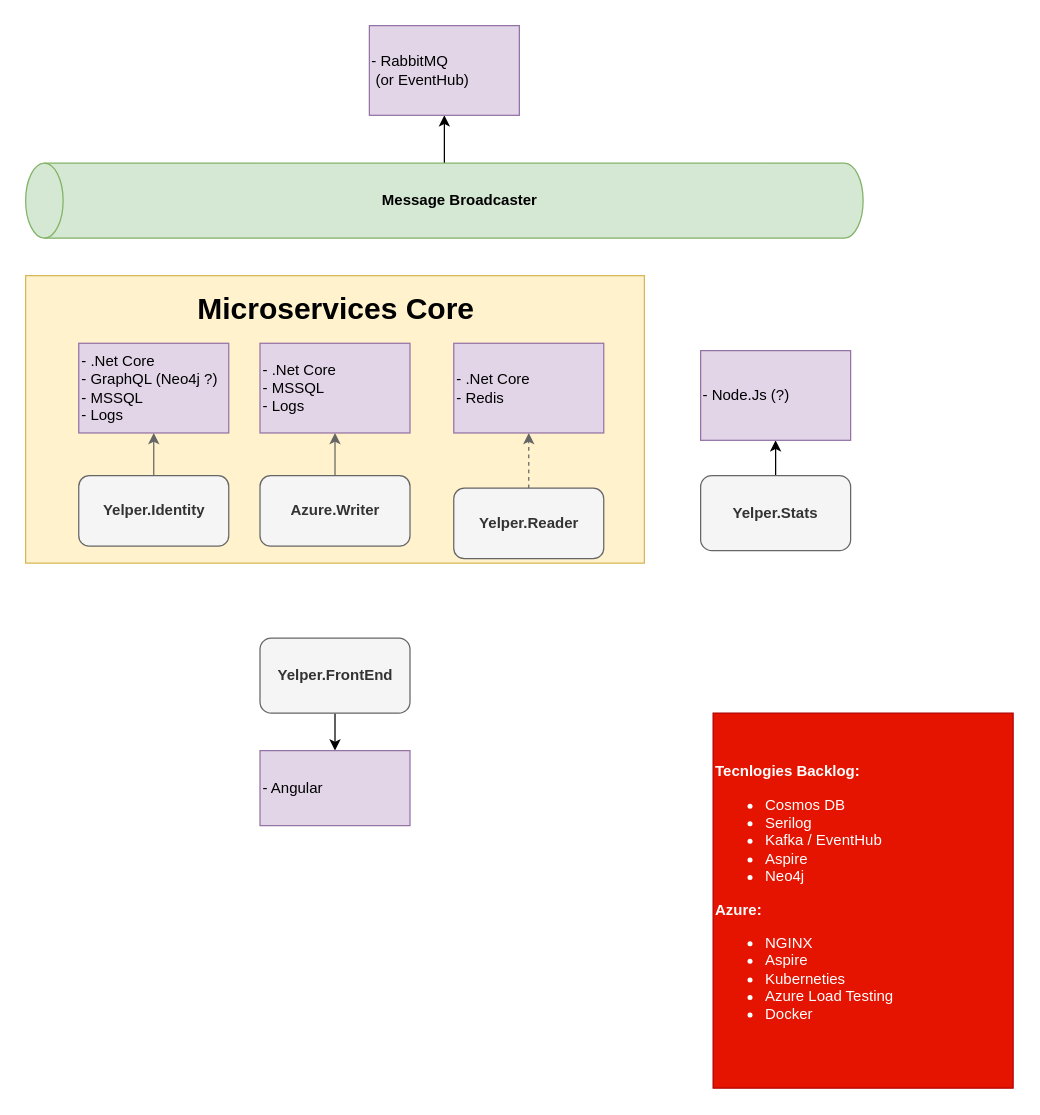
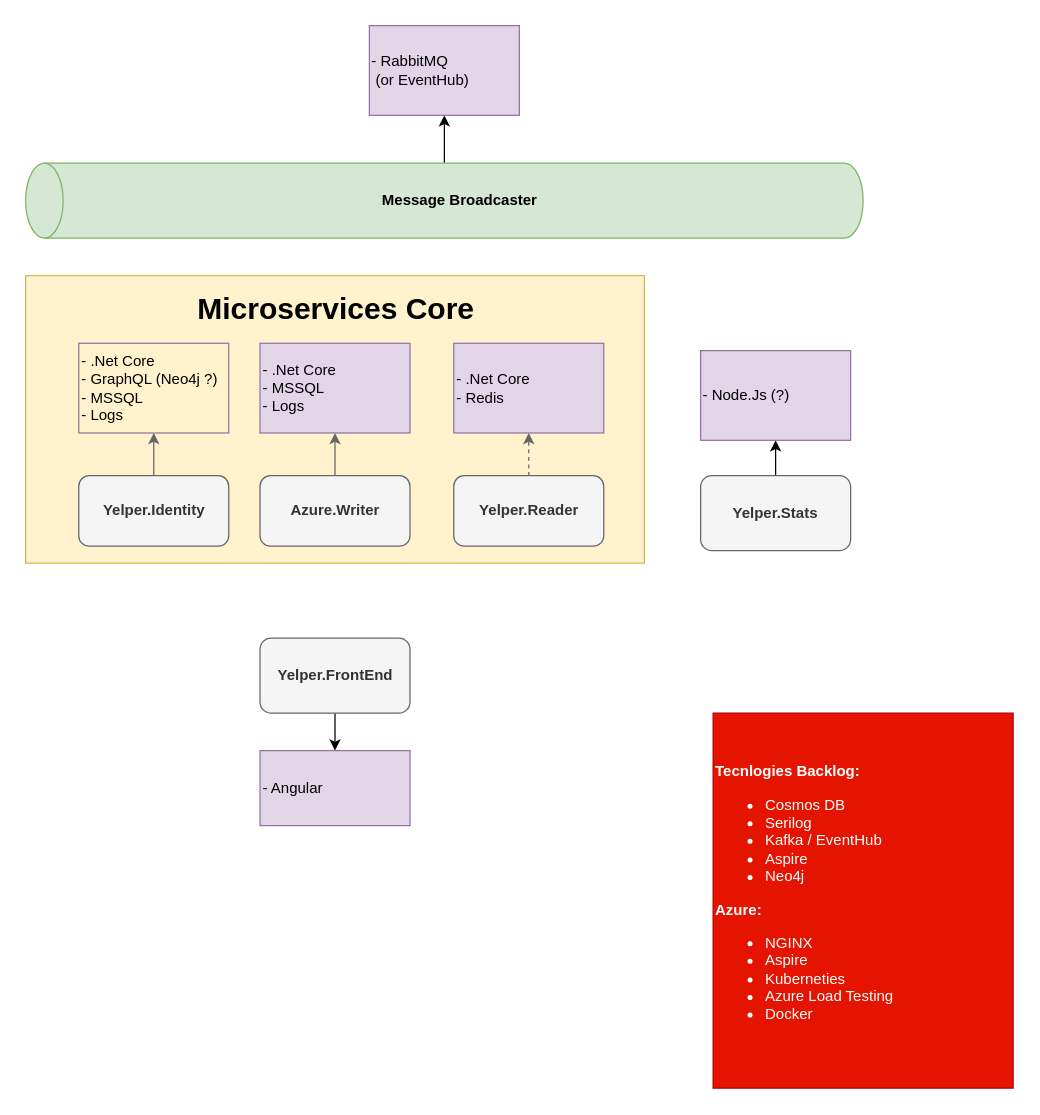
  <mxCell id="0" />
  <mxCell id="1" parent="0" />
  <mxCell id="2" style="edgeStyle=none;html=1;exitX=0.5;exitY=1;exitDx=0;exitDy=0;entryX=0.5;entryY=0;entryDx=0;entryDy=0;fontColor=#000000;" edge="1" parent="1" source="3" target="20"><mxGeometry relative="1" as="geometry" /></mxCell>
  <mxCell id="3" value="Yelper.FrontEnd" style="rounded=1;whiteSpace=wrap;html=1;fillColor=#f5f5f5;fontColor=#333333;strokeColor=#666666;fontStyle=1" vertex="1" parent="1"><mxGeometry x="207.5" y="510" width="120" height="60" as="geometry" /></mxCell>
  <mxCell id="4" style="edgeStyle=none;html=1;exitX=0.5;exitY=0;exitDx=0;exitDy=0;entryX=0.5;entryY=1;entryDx=0;entryDy=0;fontColor=#000000;" edge="1" parent="1" source="5" target="21"><mxGeometry relative="1" as="geometry" /></mxCell>
  <mxCell id="5" value="Yelper.Stats" style="rounded=1;whiteSpace=wrap;html=1;fontStyle=1;fillColor=#f5f5f5;fontColor=#333333;strokeColor=#666666;" vertex="1" parent="1"><mxGeometry x="560" y="380" width="120" height="60" as="geometry" /></mxCell>
  <mxCell id="6" value="" style="group" vertex="1" connectable="0" parent="1"><mxGeometry x="20" y="220" width="495" height="230" as="geometry" /></mxCell>
  <mxCell id="7" value="" style="rounded=0;whiteSpace=wrap;html=1;fillColor=#fff2cc;strokeColor=#d6b656;" vertex="1" parent="6"><mxGeometry width="495" height="230.0" as="geometry" /></mxCell>
  <mxCell id="8" style="edgeStyle=none;html=1;exitX=0.5;exitY=0;exitDx=0;exitDy=0;entryX=0.5;entryY=1;entryDx=0;entryDy=0;fontColor=#000000;fillColor=#f5f5f5;strokeColor=#666666;" edge="1" parent="6" source="9" target="15"><mxGeometry relative="1" as="geometry" /></mxCell>
  <mxCell id="9" value="Yelper.Identity" style="rounded=1;whiteSpace=wrap;html=1;fillColor=#f5f5f5;strokeColor=#666666;fontColor=#333333;fontStyle=1" vertex="1" parent="6"><mxGeometry x="42.5" y="160" width="120" height="56.47" as="geometry" /></mxCell>
  <mxCell id="10" style="edgeStyle=none;html=1;exitX=0.5;exitY=0;exitDx=0;exitDy=0;entryX=0.5;entryY=1;entryDx=0;entryDy=0;fontColor=#000000;fillColor=#f5f5f5;strokeColor=#666666;" edge="1" parent="6" source="11" target="16"><mxGeometry relative="1" as="geometry" /></mxCell>
  <mxCell id="11" value="Azure.Writer" style="rounded=1;whiteSpace=wrap;html=1;fillColor=#f5f5f5;strokeColor=#666666;fontColor=#333333;fontStyle=1" vertex="1" parent="6"><mxGeometry x="187.5" y="160" width="120" height="56.47" as="geometry" /></mxCell>
  <mxCell id="12" style="edgeStyle=none;html=1;exitX=0.5;exitY=0;exitDx=0;exitDy=0;entryX=0.5;entryY=1;entryDx=0;entryDy=0;fontColor=#000000;fillColor=#f5f5f5;strokeColor=#666666;dashed=1;" edge="1" parent="6" source="13" target="17"><mxGeometry relative="1" as="geometry" /></mxCell>
- <mxCell id="13" value="Yelper.Reader" style="rounded=1;whiteSpace=wrap;html=1;fillColor=#f5f5f5;strokeColor=#666666;fontColor=#333333;fontStyle=1" vertex="1" parent="6"><mxGeometry x="342.5" y="170" width="120" height="56.47" as="geometry" /></mxCell>
+ <mxCell id="13" value="Yelper.Reader" style="rounded=1;whiteSpace=wrap;html=1;fillColor=#f5f5f5;strokeColor=#666666;fontColor=#333333;fontStyle=1" vertex="1" parent="6"><mxGeometry x="342.5" y="160" width="120" height="56.47" as="geometry" /></mxCell>
  <mxCell id="14" value="Microservices Core" style="text;html=1;fontSize=24;fontStyle=1;verticalAlign=middle;align=center;fontColor=#000000;" vertex="1" parent="6"><mxGeometry x="117.5" width="260" height="54.118" as="geometry" /></mxCell>
- <mxCell id="15" value="&lt;span style=&quot;background-color: initial;&quot;&gt;- .Net Core&lt;/span&gt;&lt;br&gt;&lt;span style=&quot;background-color: initial;&quot;&gt;- GraphQL (Neo4j ?)&lt;/span&gt;&lt;br&gt;&lt;span style=&quot;background-color: initial;&quot;&gt;- MSSQL&lt;/span&gt;&lt;br&gt;&lt;span style=&quot;background-color: initial;&quot;&gt;- Logs&lt;/span&gt;" style="rounded=0;whiteSpace=wrap;html=1;fillColor=#e1d5e7;strokeColor=#9673a6;fontColor=#000000;align=left;" vertex="1" parent="6"><mxGeometry x="42.5" y="54.12" width="120" height="71.76" as="geometry" /></mxCell>
+ <mxCell id="15" value="&lt;span style=&quot;background-color: initial;&quot;&gt;- .Net Core&lt;/span&gt;&lt;br&gt;&lt;span style=&quot;background-color: initial;&quot;&gt;- GraphQL (Neo4j ?)&lt;/span&gt;&lt;br&gt;&lt;span style=&quot;background-color: initial;&quot;&gt;- MSSQL&lt;/span&gt;&lt;br&gt;&lt;span style=&quot;background-color: initial;&quot;&gt;- Logs&lt;/span&gt;" style="rounded=0;whiteSpace=wrap;html=1;fillColor=#fff2cc;strokeColor=#9673a6;fontColor=#000000;align=left;" vertex="1" parent="6"><mxGeometry x="42.5" y="54.12" width="120" height="71.76" as="geometry" /></mxCell>
  <mxCell id="16" value="&lt;span style=&quot;background-color: initial;&quot;&gt;- .Net Core&lt;/span&gt;&lt;br&gt;&lt;span style=&quot;background-color: initial;&quot;&gt;- MSSQL&lt;/span&gt;&lt;br&gt;&lt;span style=&quot;background-color: initial;&quot;&gt;- Logs&lt;/span&gt;" style="rounded=0;whiteSpace=wrap;html=1;fillColor=#e1d5e7;strokeColor=#9673a6;fontColor=#000000;align=left;" vertex="1" parent="6"><mxGeometry x="187.5" y="54.12" width="120" height="71.76" as="geometry" /></mxCell>
  <mxCell id="17" value="&lt;span style=&quot;background-color: initial;&quot;&gt;- .Net Core&lt;/span&gt;&lt;br&gt;&lt;span style=&quot;background-color: initial;&quot;&gt;- Redis&lt;/span&gt;" style="rounded=0;whiteSpace=wrap;html=1;fillColor=#e1d5e7;strokeColor=#9673a6;fontColor=#000000;align=left;" vertex="1" parent="6"><mxGeometry x="342.5" y="54.12" width="120" height="71.76" as="geometry" /></mxCell>
  <mxCell id="18" style="edgeStyle=none;html=1;exitX=1;exitY=0.5;exitDx=0;exitDy=0;exitPerimeter=0;entryX=0.5;entryY=1;entryDx=0;entryDy=0;fontColor=#000000;" edge="1" parent="1" source="19" target="22"><mxGeometry relative="1" as="geometry" /></mxCell>
  <mxCell id="19" value="Message Broadcaster" style="shape=cylinder3;whiteSpace=wrap;html=1;boundedLbl=1;backgroundOutline=1;size=15;direction=north;fillColor=#d5e8d4;strokeColor=#82b366;fontColor=#000000;fontStyle=1" vertex="1" parent="1"><mxGeometry x="20" y="130" width="670" height="60" as="geometry" /></mxCell>
  <mxCell id="20" value="- Angular" style="rounded=0;whiteSpace=wrap;html=1;fillColor=#e1d5e7;strokeColor=#9673a6;fontColor=#000000;align=left;" vertex="1" parent="1"><mxGeometry x="207.5" y="600" width="120" height="60" as="geometry" /></mxCell>
  <mxCell id="21" value="- Node.Js (?)" style="rounded=0;whiteSpace=wrap;html=1;fillColor=#e1d5e7;strokeColor=#9673a6;fontColor=#000000;align=left;" vertex="1" parent="1"><mxGeometry x="560" y="280" width="120" height="71.76" as="geometry" /></mxCell>
  <mxCell id="22" value="- RabbitMQ &lt;br&gt;&amp;nbsp;(or EventHub)" style="rounded=0;whiteSpace=wrap;html=1;fillColor=#e1d5e7;strokeColor=#9673a6;fontColor=#000000;align=left;" vertex="1" parent="1"><mxGeometry x="295" y="20" width="120" height="71.76" as="geometry" /></mxCell>
  <mxCell id="23" value="&lt;b&gt;Tecnlogies Backlog:&lt;/b&gt;&lt;br&gt;&lt;ul&gt;&lt;li style=&quot;&quot;&gt;Cosmos DB&lt;/li&gt;&lt;li style=&quot;&quot;&gt;Serilog&lt;/li&gt;&lt;li style=&quot;&quot;&gt;Kafka / EventHub&lt;/li&gt;&lt;li style=&quot;&quot;&gt;Aspire&lt;/li&gt;&lt;li style=&quot;&quot;&gt;Neo4j&lt;/li&gt;&lt;/ul&gt;&lt;div&gt;&lt;b&gt;Azure:&lt;/b&gt;&lt;/div&gt;&lt;div&gt;&lt;ul&gt;&lt;li&gt;NGINX&lt;/li&gt;&lt;li&gt;Aspire&lt;/li&gt;&lt;li&gt;Kuberneties&lt;/li&gt;&lt;li&gt;Azure Load Testing&lt;/li&gt;&lt;li&gt;Docker&lt;/li&gt;&lt;/ul&gt;&lt;/div&gt;" style="rounded=0;whiteSpace=wrap;html=1;fillColor=#e51400;strokeColor=#B20000;fontColor=#ffffff;align=left;" vertex="1" parent="1"><mxGeometry x="570" y="570" width="240" height="300" as="geometry" /></mxCell>
